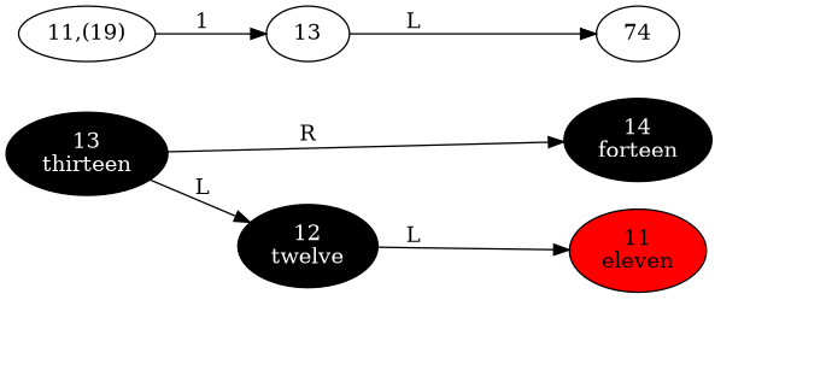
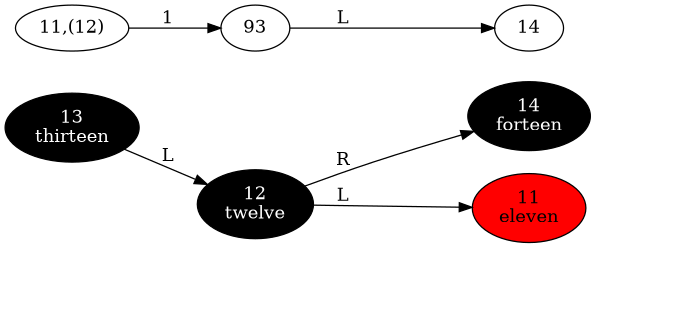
  digraph {
    rankdir=LR
    node [style=filled]
    n1 [fillcolor=black fontcolor=white label="13\nthirteen"]
    n2 [fillcolor=black fontcolor=white label="12\ntwelve"]
    n3 [fillcolor=black fontcolor=white label="14\nforteen"]
    n4 [fillcolor=red label="11\neleven"]
    node_rb_1118140819_R [style=invis]
-   n6 [label=13 style=""]
-   n7 [label=74 style=""]
-   n8 [label="11,(19)" style=""]
+   n6 [label=93 style=""]
+   n7 [label=14 style=""]
+   n8 [label="11,(12)" style=""]
    n1 -> n2 [label=L taildir=sw]
-   n1 -> n3 [label=R taildir=se]
+   n2 -> n3 [label=R taildir=se]
    n2 -> n4 [label=L taildir=sw]
    n2 -> node_rb_1118140819_R [style=invis]
    n6 -> n7 [label=L]
    n8 -> n6 [label=1]
  }
